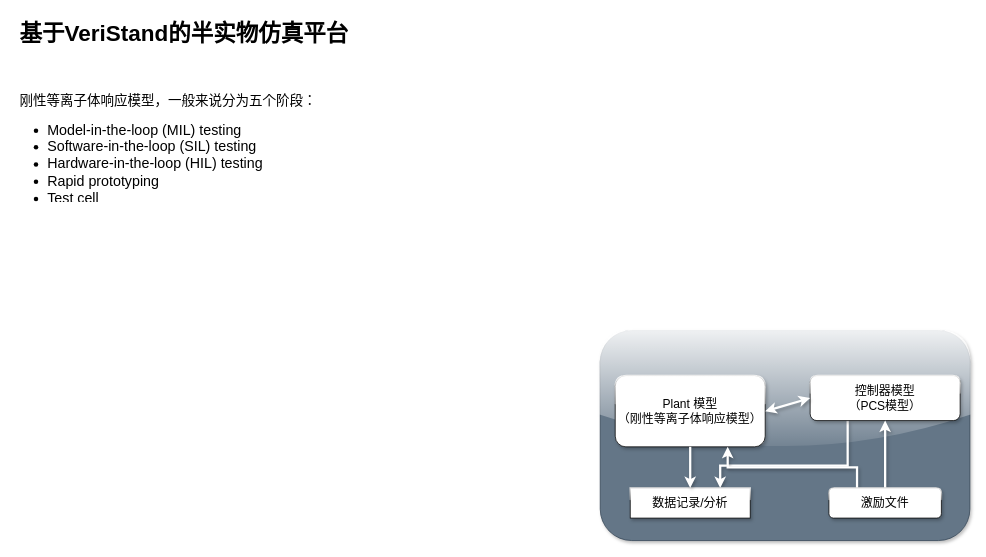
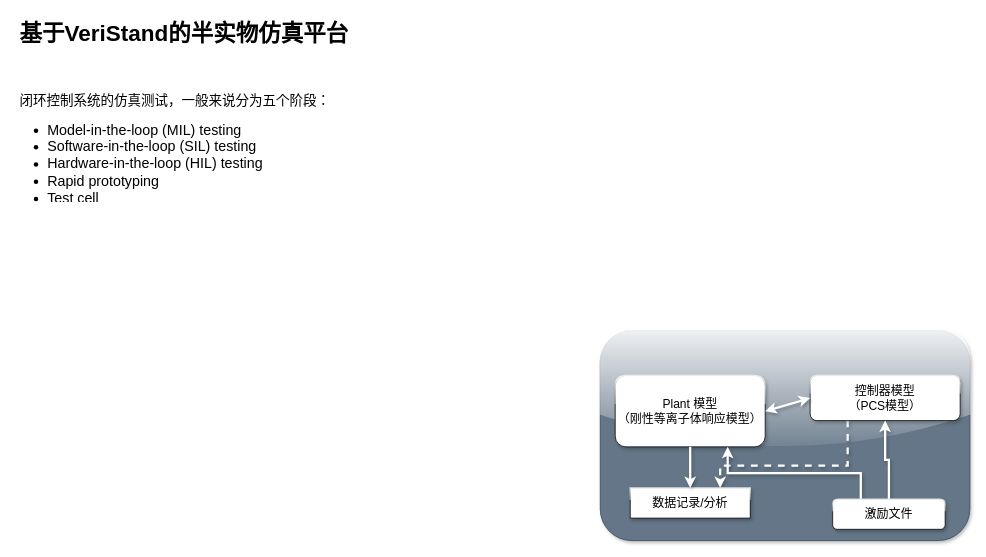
  <mxCell id="0" style=";html=1;" />
  <mxCell id="1" style=";html=1;" parent="0" />
  <mxCell id="2" value="" style="whiteSpace=wrap;html=1;shadow=1;fontSize=18;fillColor=#647687;strokeColor=#314354;fontColor=#ffffff;sketch=0;glass=1;rounded=1;" parent="1" vertex="1"><mxGeometry x="800" y="440" width="493" height="280" as="geometry" /></mxCell>
  <mxCell id="3" value="&lt;font style=&quot;font-size: 16px&quot;&gt;Plant 模型&lt;br&gt;（刚性等离子体响应模型）&lt;br&gt;&lt;/font&gt;" style="rounded=1;whiteSpace=wrap;html=1;gradientDirection=south;shadow=1;glass=1;" vertex="1" parent="1"><mxGeometry x="820" y="500" width="200" height="95" as="geometry" /></mxCell>
- <mxCell id="4" style="edgeStyle=orthogonalEdgeStyle;rounded=0;sketch=0;orthogonalLoop=1;jettySize=auto;html=1;exitX=0.25;exitY=1;exitDx=0;exitDy=0;entryX=0.75;entryY=0;entryDx=0;entryDy=0;shadow=1;strokeColor=#FFFFFF;strokeWidth=3;" edge="1" parent="1" source="5" target="7"><mxGeometry relative="1" as="geometry"><Array as="points"><mxPoint x="1130" y="620" /><mxPoint x="960" y="620" /></Array></mxGeometry></mxCell>
+ <mxCell id="4" style="edgeStyle=orthogonalEdgeStyle;rounded=0;sketch=0;orthogonalLoop=1;jettySize=auto;html=1;exitX=0.25;exitY=1;exitDx=0;exitDy=0;entryX=0.75;entryY=0;entryDx=0;entryDy=0;shadow=1;strokeColor=#FFFFFF;strokeWidth=3;dashed=1;" edge="1" parent="1" source="5" target="7"><mxGeometry relative="1" as="geometry"><Array as="points"><mxPoint x="1130" y="620" /><mxPoint x="960" y="620" /></Array></mxGeometry></mxCell>
  <mxCell id="5" value="&lt;font style=&quot;font-size: 16px&quot;&gt;控制器模型&lt;br&gt;（PCS模型）&lt;br&gt;&lt;/font&gt;" style="rounded=1;whiteSpace=wrap;html=1;shadow=1;gradientColor=none;glass=1;" vertex="1" parent="1"><mxGeometry x="1080" y="500" width="200" height="60" as="geometry" /></mxCell>
  <mxCell id="6" value="" style="endArrow=classic;startArrow=classic;html=1;strokeColor=#FFFFFF;entryX=0;entryY=0.5;entryDx=0;entryDy=0;exitX=1;exitY=0.5;exitDx=0;exitDy=0;strokeWidth=3;sketch=0;shadow=1;" edge="1" parent="1" source="3" target="5"><mxGeometry width="50" height="50" relative="1" as="geometry"><mxPoint x="1100" y="650" as="sourcePoint" /><mxPoint x="1150" y="600" as="targetPoint" /></mxGeometry></mxCell>
  <mxCell id="7" value="&lt;font style=&quot;font-size: 16px&quot;&gt;数据记录/分析&lt;/font&gt;" style="whiteSpace=wrap;html=1;shadow=1;glass=1;sketch=0;gradientColor=none;rounded=0;" vertex="1" parent="1"><mxGeometry x="840" y="650" width="160" height="40" as="geometry" /></mxCell>
  <mxCell id="8" style="edgeStyle=orthogonalEdgeStyle;rounded=0;sketch=0;orthogonalLoop=1;jettySize=auto;html=1;exitX=0.5;exitY=0;exitDx=0;exitDy=0;shadow=1;strokeColor=#FFFFFF;strokeWidth=3;entryX=0.5;entryY=1;entryDx=0;entryDy=0;" edge="1" parent="1" source="10" target="5"><mxGeometry relative="1" as="geometry"><mxPoint x="1100" y="790" as="targetPoint" /></mxGeometry></mxCell>
  <mxCell id="9" style="edgeStyle=orthogonalEdgeStyle;rounded=0;sketch=0;orthogonalLoop=1;jettySize=auto;html=1;exitX=0.25;exitY=0;exitDx=0;exitDy=0;entryX=0.75;entryY=1;entryDx=0;entryDy=0;shadow=1;strokeColor=#FFFFFF;strokeWidth=3;" edge="1" parent="1" source="10" target="3"><mxGeometry relative="1" as="geometry" /></mxCell>
- <mxCell id="10" value="&lt;span style=&quot;font-size: 16px&quot;&gt;激励文件&lt;/span&gt;" style="rounded=1;whiteSpace=wrap;html=1;shadow=1;glass=1;sketch=0;gradientColor=none;" vertex="1" parent="1"><mxGeometry x="1105" y="650" width="150" height="40" as="geometry" /></mxCell>
+ <mxCell id="10" value="&lt;span style=&quot;font-size: 16px&quot;&gt;激励文件&lt;/span&gt;" style="rounded=1;whiteSpace=wrap;html=1;shadow=1;glass=1;sketch=0;gradientColor=none;" vertex="1" parent="1"><mxGeometry x="1110" y="665" width="150" height="40" as="geometry" /></mxCell>
  <mxCell id="11" value="" style="endArrow=classic;html=1;shadow=1;strokeColor=#FFFFFF;strokeWidth=3;exitX=0.5;exitY=1;exitDx=0;exitDy=0;entryX=0.5;entryY=0;entryDx=0;entryDy=0;" edge="1" parent="1" source="3" target="7"><mxGeometry width="50" height="50" relative="1" as="geometry"><mxPoint x="930" y="620" as="sourcePoint" /><mxPoint x="980" y="570" as="targetPoint" /></mxGeometry></mxCell>
- <mxCell id="12" value="&lt;h1&gt;&lt;font style=&quot;font-size: 30px&quot;&gt;基于VeriStand的半实物仿真平台&lt;/font&gt;&lt;/h1&gt;&lt;h1&gt;&amp;nbsp;&lt;/h1&gt;&lt;div&gt;&lt;font style=&quot;font-size: 18px&quot;&gt;刚性等离子体响应模型，一般来说分为五个阶段：&lt;/font&gt;&lt;/div&gt;&lt;div&gt;&lt;br&gt;&lt;/div&gt;" style="text;html=1;strokeColor=none;fillColor=none;spacing=5;spacingTop=-20;whiteSpace=wrap;overflow=hidden;rounded=0;shadow=1;glass=0;sketch=0;" vertex="1" parent="1"><mxGeometry x="20.5" y="20" width="450" height="250" as="geometry" /></mxCell>
+ <mxCell id="12" value="&lt;h1&gt;&lt;font style=&quot;font-size: 30px&quot;&gt;基于VeriStand的半实物仿真平台&lt;/font&gt;&lt;/h1&gt;&lt;h1&gt;&amp;nbsp;&lt;/h1&gt;&lt;div&gt;&lt;font style=&quot;font-size: 18px&quot;&gt;闭环控制系统的仿真测试，一般来说分为五个阶段：&lt;/font&gt;&lt;/div&gt;&lt;div&gt;&lt;br&gt;&lt;/div&gt;" style="text;html=1;strokeColor=none;fillColor=none;spacing=5;spacingTop=-20;whiteSpace=wrap;overflow=hidden;rounded=0;shadow=1;glass=0;sketch=0;" vertex="1" parent="1"><mxGeometry x="20.5" y="20" width="450" height="250" as="geometry" /></mxCell>
  <mxCell id="13" value="&lt;ul style=&quot;font-size: 19px&quot;&gt;&lt;li&gt;Model-in-the-loop (MIL) testing&lt;/li&gt;&lt;li&gt;Software-in-the-loop (SIL) testing&lt;/li&gt;&lt;li&gt;Hardware-in-the-loop (HIL) testing&lt;/li&gt;&lt;li&gt;Rapid prototyping&lt;/li&gt;&lt;li&gt;Test cell&lt;/li&gt;&lt;/ul&gt;" style="text;strokeColor=none;fillColor=none;html=1;whiteSpace=wrap;verticalAlign=middle;overflow=hidden;rounded=0;shadow=1;glass=0;sketch=0;" vertex="1" parent="1"><mxGeometry x="20.5" y="140" width="440" height="130" as="geometry" /></mxCell>
